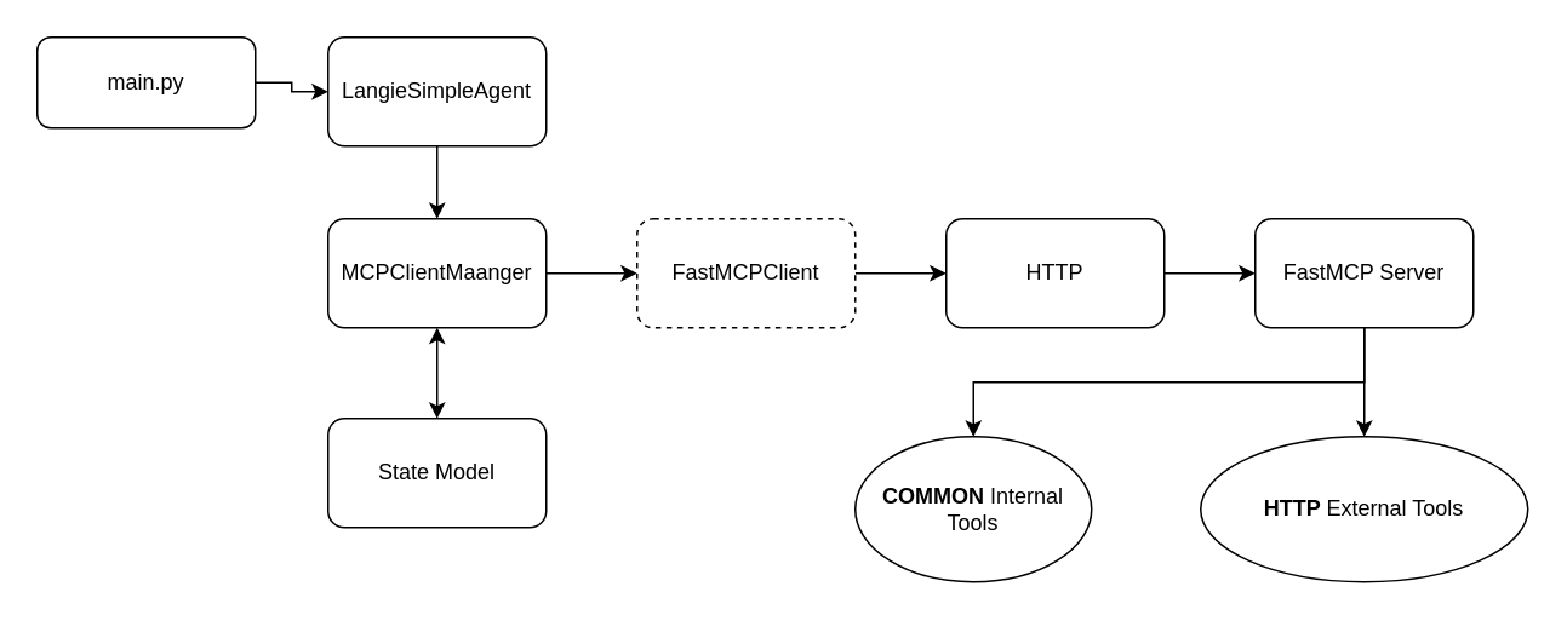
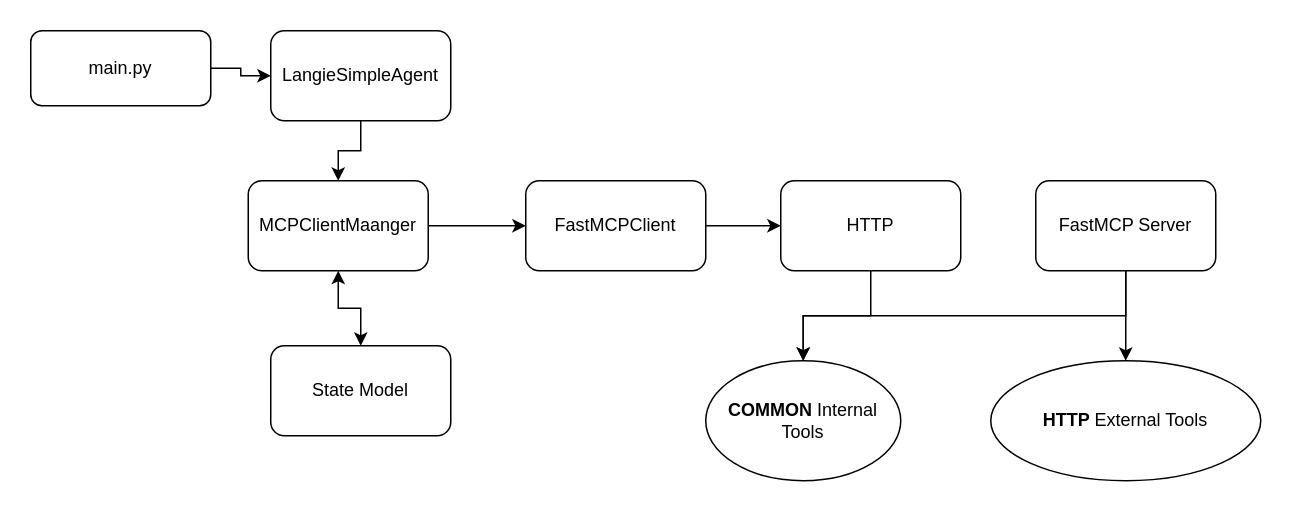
  <mxCell id="0" />
  <mxCell id="1" parent="0" />
  <mxCell id="2" style="edgeStyle=orthogonalEdgeStyle;rounded=0;orthogonalLoop=1;jettySize=auto;html=1;exitX=1;exitY=0.5;exitDx=0;exitDy=0;entryX=0;entryY=0.5;entryDx=0;entryDy=0;" edge="1" parent="1" source="3" target="5"><mxGeometry relative="1" as="geometry" /></mxCell>
  <mxCell id="3" value="main.py" style="rounded=1;whiteSpace=wrap;html=1;" vertex="1" parent="1"><mxGeometry x="20" y="20" width="120" height="50" as="geometry" /></mxCell>
  <mxCell id="4" style="edgeStyle=orthogonalEdgeStyle;rounded=0;orthogonalLoop=1;jettySize=auto;html=1;exitX=0.5;exitY=1;exitDx=0;exitDy=0;entryX=0.5;entryY=0;entryDx=0;entryDy=0;" edge="1" parent="1" source="5" target="8"><mxGeometry relative="1" as="geometry" /></mxCell>
  <mxCell id="5" value="LangieSimpleAgent" style="rounded=1;whiteSpace=wrap;html=1;" vertex="1" parent="1"><mxGeometry x="180" y="20" width="120" height="60" as="geometry" /></mxCell>
  <mxCell id="6" style="edgeStyle=orthogonalEdgeStyle;rounded=0;orthogonalLoop=1;jettySize=auto;html=1;exitX=1;exitY=0.5;exitDx=0;exitDy=0;entryX=0;entryY=0.5;entryDx=0;entryDy=0;" edge="1" parent="1" source="8" target="10"><mxGeometry relative="1" as="geometry" /></mxCell>
  <mxCell id="7" style="edgeStyle=orthogonalEdgeStyle;rounded=0;orthogonalLoop=1;jettySize=auto;html=1;exitX=0.5;exitY=1;exitDx=0;exitDy=0;entryX=0.5;entryY=0;entryDx=0;entryDy=0;startArrow=classic;startFill=1;" edge="1" parent="1" source="8" target="18"><mxGeometry relative="1" as="geometry" /></mxCell>
- <mxCell id="8" value="MCPClientMaanger" style="rounded=1;whiteSpace=wrap;html=1;" vertex="1" parent="1"><mxGeometry x="180" y="120" width="120" height="60" as="geometry" /></mxCell>
+ <mxCell id="8" value="MCPClientMaanger" style="rounded=1;whiteSpace=wrap;html=1;" vertex="1" parent="1"><mxGeometry x="165" y="120" width="120" height="60" as="geometry" /></mxCell>
  <mxCell id="9" style="edgeStyle=orthogonalEdgeStyle;rounded=0;orthogonalLoop=1;jettySize=auto;html=1;exitX=1;exitY=0.5;exitDx=0;exitDy=0;entryX=0;entryY=0.5;entryDx=0;entryDy=0;" edge="1" parent="1" source="10" target="12"><mxGeometry relative="1" as="geometry" /></mxCell>
- <mxCell id="10" value="FastMCPClient" style="rounded=1;whiteSpace=wrap;html=1;dashed=1;" vertex="1" parent="1"><mxGeometry x="350" y="120" width="120" height="60" as="geometry" /></mxCell>
- <mxCell id="11" style="edgeStyle=orthogonalEdgeStyle;rounded=0;orthogonalLoop=1;jettySize=auto;html=1;entryX=0;entryY=0.5;entryDx=0;entryDy=0;" edge="1" parent="1" source="12" target="15"><mxGeometry relative="1" as="geometry"><mxPoint x="660" y="150" as="targetPoint" /></mxGeometry></mxCell>
+ <mxCell id="10" value="FastMCPClient" style="rounded=1;whiteSpace=wrap;html=1;" vertex="1" parent="1"><mxGeometry x="350" y="120" width="120" height="60" as="geometry" /></mxCell>
+ <mxCell id="11" style="edgeStyle=orthogonalEdgeStyle;rounded=0;orthogonalLoop=1;jettySize=auto;html=1;" edge="1" parent="1" source="12" target="16"><mxGeometry relative="1" as="geometry"><mxPoint x="660" y="150" as="targetPoint" /></mxGeometry></mxCell>
  <mxCell id="12" value="HTTP" style="rounded=1;whiteSpace=wrap;html=1;" vertex="1" parent="1"><mxGeometry x="520" y="120" width="120" height="60" as="geometry" /></mxCell>
  <mxCell id="13" style="edgeStyle=orthogonalEdgeStyle;rounded=0;orthogonalLoop=1;jettySize=auto;html=1;exitX=0.5;exitY=1;exitDx=0;exitDy=0;entryX=0.5;entryY=0;entryDx=0;entryDy=0;" edge="1" parent="1" source="15" target="16"><mxGeometry relative="1" as="geometry"><mxPoint x="650" y="220" as="targetPoint" /></mxGeometry></mxCell>
  <mxCell id="14" style="edgeStyle=orthogonalEdgeStyle;rounded=0;orthogonalLoop=1;jettySize=auto;html=1;exitX=0.5;exitY=1;exitDx=0;exitDy=0;entryX=0.5;entryY=0;entryDx=0;entryDy=0;" edge="1" parent="1" source="15" target="17"><mxGeometry relative="1" as="geometry" /></mxCell>
  <mxCell id="15" value="FastMCP Server" style="rounded=1;whiteSpace=wrap;html=1;" vertex="1" parent="1"><mxGeometry x="690" y="120" width="120" height="60" as="geometry" /></mxCell>
  <mxCell id="16" value="&lt;b&gt;COMMON&lt;/b&gt; Internal Tools" style="ellipse;whiteSpace=wrap;html=1;rounded=1;" vertex="1" parent="1"><mxGeometry x="470" y="240" width="130" height="80" as="geometry" /></mxCell>
  <mxCell id="17" value="&lt;b&gt;HTTP &lt;/b&gt;External Tools" style="ellipse;whiteSpace=wrap;html=1;rounded=1;" vertex="1" parent="1"><mxGeometry x="660" y="240" width="180" height="80" as="geometry" /></mxCell>
  <mxCell id="18" value="State Model" style="rounded=1;whiteSpace=wrap;html=1;" vertex="1" parent="1"><mxGeometry x="180" y="230" width="120" height="60" as="geometry" /></mxCell>
